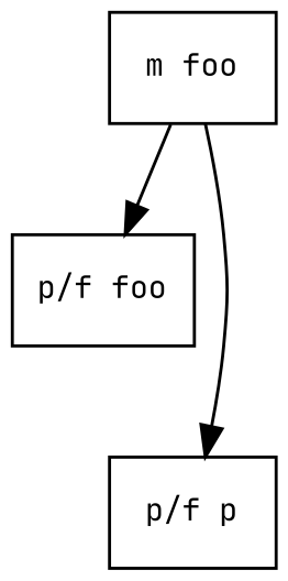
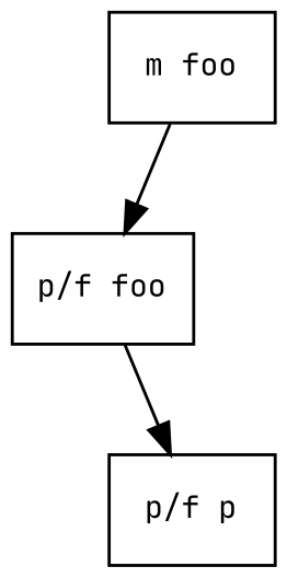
  digraph {
    fontname="JetBrains Mono"
    fontsize=10
    node [fontname="JetBrains Mono" fontsize=10 shape=box]
    edge [fontname="JetBrains Mono" fontsize=10]
    n1 [label="m foo"]
    n2 [label="p/f foo"]
    n3 [label="p/f p"]
    n1 -> n2
-   n1 -> n3
+   n2 -> n3
  }
